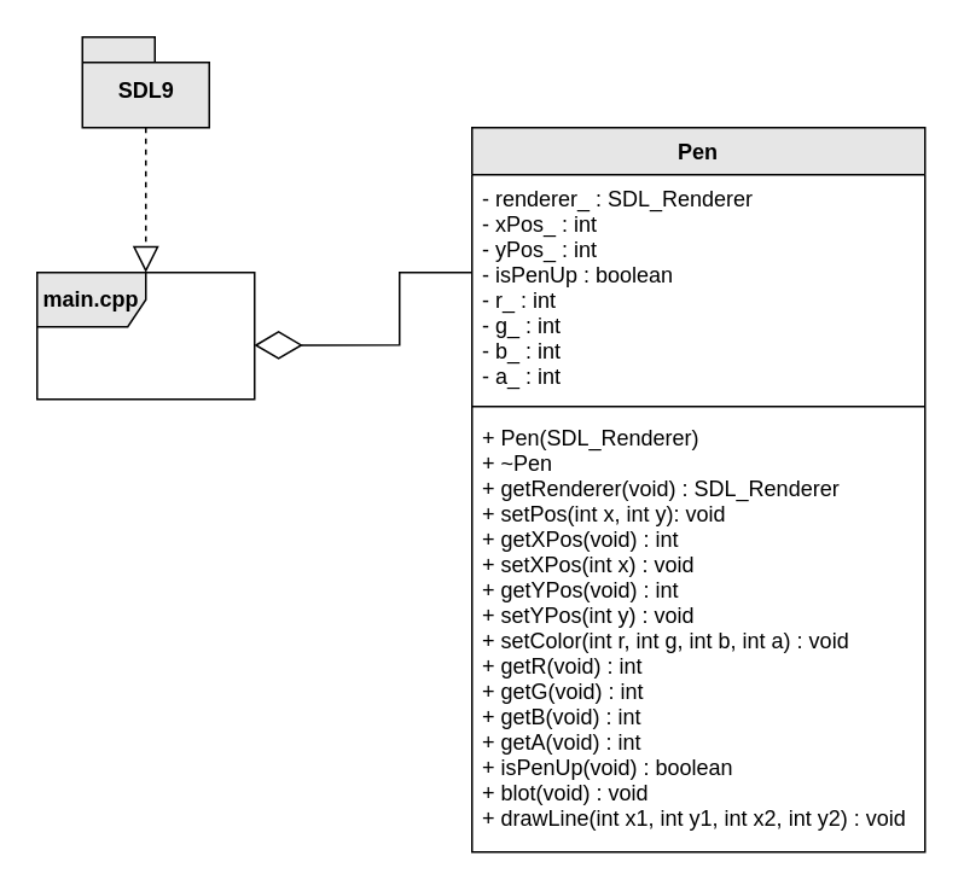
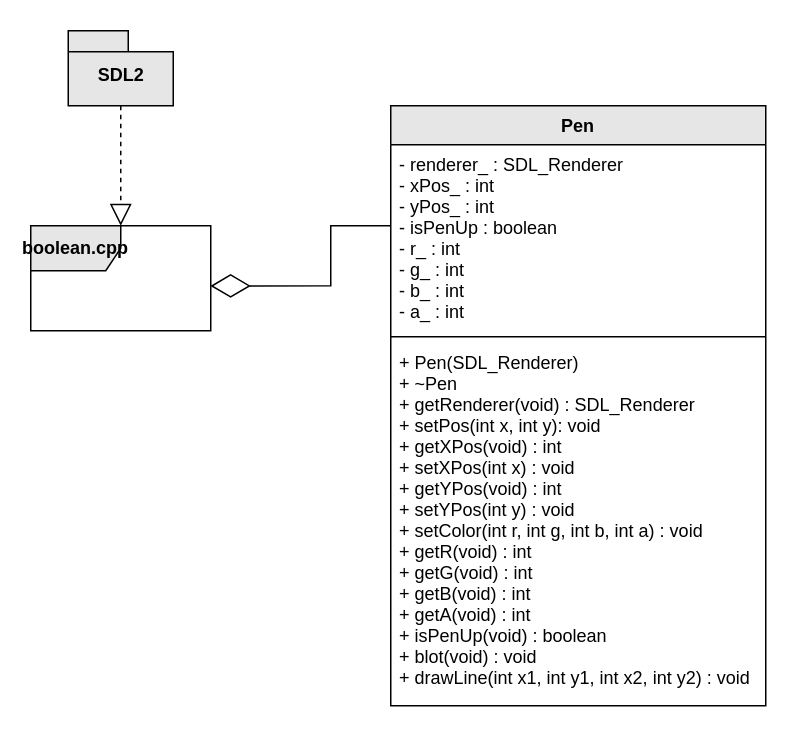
  <mxCell id="0" />
  <mxCell id="1" parent="0" />
  <mxCell id="2" value="Pen" style="swimlane;fontStyle=1;align=center;verticalAlign=top;childLayout=stackLayout;horizontal=1;startSize=26;horizontalStack=0;resizeParent=1;resizeParentMax=0;resizeLast=0;collapsible=1;marginBottom=0;fillColor=#E6E6E6;" vertex="1" parent="1"><mxGeometry x="260" y="70" width="250" height="400" as="geometry" /></mxCell>
  <mxCell id="3" value="- renderer_ : SDL_Renderer&#10;- xPos_ : int&#10;- yPos_ : int&#10;- isPenUp : boolean&#10;- r_ : int&#10;- g_ : int&#10;- b_ : int&#10;- a_ : int" style="text;strokeColor=none;fillColor=none;align=left;verticalAlign=top;spacingLeft=4;spacingRight=4;overflow=hidden;rotatable=0;points=[[0,0.5],[1,0.5]];portConstraint=eastwest;" vertex="1" parent="2"><mxGeometry y="26" width="250" height="124" as="geometry" /></mxCell>
  <mxCell id="4" value="" style="line;strokeWidth=1;fillColor=none;align=left;verticalAlign=middle;spacingTop=-1;spacingLeft=3;spacingRight=3;rotatable=0;labelPosition=right;points=[];portConstraint=eastwest;strokeColor=inherit;" vertex="1" parent="2"><mxGeometry y="150" width="250" height="8" as="geometry" /></mxCell>
  <mxCell id="5" value="+ Pen(SDL_Renderer)&#10;+ ~Pen&#10;+ getRenderer(void) : SDL_Renderer&#10;+ setPos(int x, int y): void&#10;+ getXPos(void) : int&#10;+ setXPos(int x) : void&#10;+ getYPos(void) : int&#10;+ setYPos(int y) : void&#10;+ setColor(int r, int g, int b, int a) : void&#10;+ getR(void) : int&#10;+ getG(void) : int&#10;+ getB(void) : int&#10;+ getA(void) : int&#10;+ isPenUp(void) : boolean&#10;+ blot(void) : void&#10;+ drawLine(int x1, int y1, int x2, int y2) : void" style="text;strokeColor=none;fillColor=none;align=left;verticalAlign=top;spacingLeft=4;spacingRight=4;overflow=hidden;rotatable=0;points=[[0,0.5],[1,0.5]];portConstraint=eastwest;" vertex="1" parent="2"><mxGeometry y="158" width="250" height="242" as="geometry" /></mxCell>
- <mxCell id="6" value="&lt;b&gt;main.cpp&lt;/b&gt;" style="shape=umlFrame;whiteSpace=wrap;html=1;fillColor=#E6E6E6;" vertex="1" parent="1"><mxGeometry x="20" y="150" width="120" height="70" as="geometry" /></mxCell>
- <mxCell id="7" value="SDL9" style="shape=folder;fontStyle=1;spacingTop=10;tabWidth=40;tabHeight=14;tabPosition=left;html=1;fillColor=#E6E6E6;" vertex="1" parent="1"><mxGeometry x="45" y="20" width="70" height="50" as="geometry" /></mxCell>
+ <mxCell id="6" value="&lt;b&gt;boolean.cpp&lt;/b&gt;" style="shape=umlFrame;whiteSpace=wrap;html=1;fillColor=#E6E6E6;" vertex="1" parent="1"><mxGeometry x="20" y="150" width="120" height="70" as="geometry" /></mxCell>
+ <mxCell id="7" value="SDL2" style="shape=folder;fontStyle=1;spacingTop=10;tabWidth=40;tabHeight=14;tabPosition=left;html=1;fillColor=#E6E6E6;" vertex="1" parent="1"><mxGeometry x="45" y="20" width="70" height="50" as="geometry" /></mxCell>
  <mxCell id="8" value="" style="endArrow=block;dashed=1;endFill=0;endSize=12;html=1;rounded=0;exitX=0.5;exitY=1;exitDx=0;exitDy=0;exitPerimeter=0;" edge="1" parent="1" source="7"><mxGeometry width="160" relative="1" as="geometry"><mxPoint x="560" y="230" as="sourcePoint" /><mxPoint x="80" y="150" as="targetPoint" /></mxGeometry></mxCell>
  <mxCell id="9" value="" style="endArrow=diamondThin;endFill=0;endSize=24;html=1;rounded=0;entryX=0.998;entryY=0.574;entryDx=0;entryDy=0;entryPerimeter=0;" edge="1" parent="1" target="6"><mxGeometry width="160" relative="1" as="geometry"><mxPoint x="260" y="150" as="sourcePoint" /><mxPoint x="130" y="110" as="targetPoint" /><Array as="points"><mxPoint x="220" y="150" /><mxPoint x="220" y="190" /></Array></mxGeometry></mxCell>
